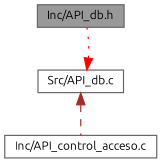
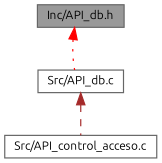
  digraph {
    fontname=Ubuntu
    node [color=grey40 fillcolor=white fontname=Ubuntu fontsize=10 shape=box style=filled]
    edge [dir=back fontname=Ubuntu fontsize=10 labelfontname=Helvetica labelfontsize=10]
    n1 [color=gray40 fillcolor=grey60 fontcolor=black height=0.2 label="Inc/API_db.h" width=0.4]
    n2 [height=0.2 label="Src/API_db.c" width=0.4]
-   n3 [height=0.2 label="Inc/API_control_acceso.c" width=0.4]
-   n2 -> n1 [color=red style=dotted]
+   n3 [height=0.2 label="Src/API_control_acceso.c" width=0.4]
+   n1 -> n2 [color=red style=dotted]
    n2 -> n3 [color=brown style=dashed]
  }
